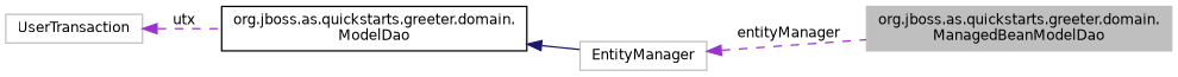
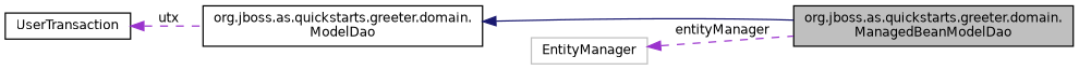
  digraph {
    rankdir=LR
    node [color=black fillcolor=white fontname=Helvetica fontsize=10 shape=record style=filled]
    edge [color=darkorchid3 dir=back fontname=Helvetica fontsize=10 labelfontname=Helvetica labelfontsize=10 style=dashed]
-   n1 [color=grey75 fillcolor=grey75 fontcolor=black height=0.2 label="org.jboss.as.quickstarts.greeter.domain.\lManagedBeanModelDao" width=0.4]
+   n1 [fillcolor=grey75 fontcolor=black height=0.2 label="org.jboss.as.quickstarts.greeter.domain.\lManagedBeanModelDao" width=0.4]
    n2 [height=0.2 label="org.jboss.as.quickstarts.greeter.domain.\lModelDao" width=0.4]
-   n3 [color=grey75 height=0.2 label=UserTransaction width=0.4]
+   n3 [height=0.2 label=UserTransaction width=0.4]
    n4 [color=grey75 height=0.2 label=EntityManager width=0.4]
-   n2 -> n4 [color=midnightblue style=solid]
+   n2 -> n1 [color=midnightblue style=solid]
    n3 -> n2 [label=" utx"]
    n4 -> n1 [label=" entityManager"]
  }
